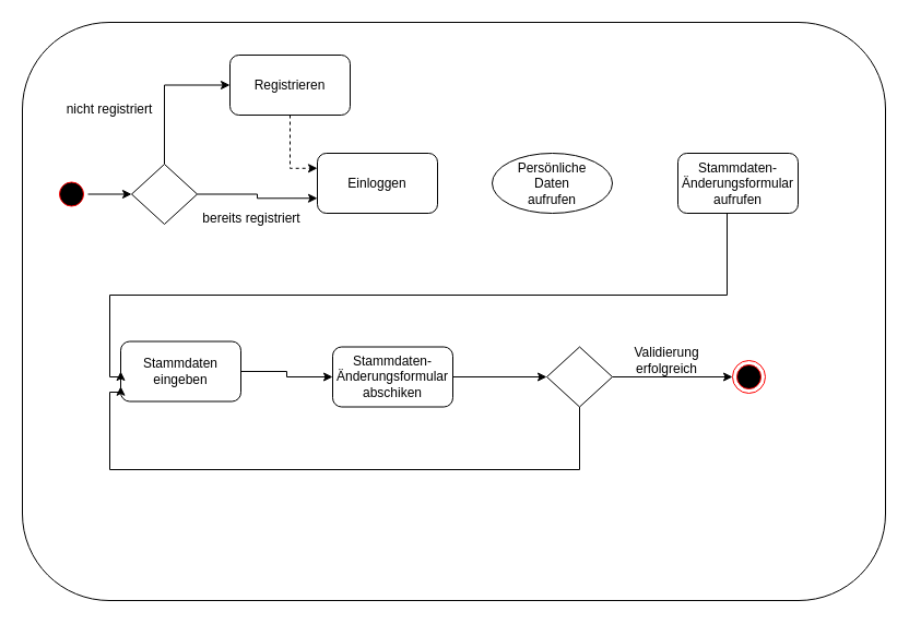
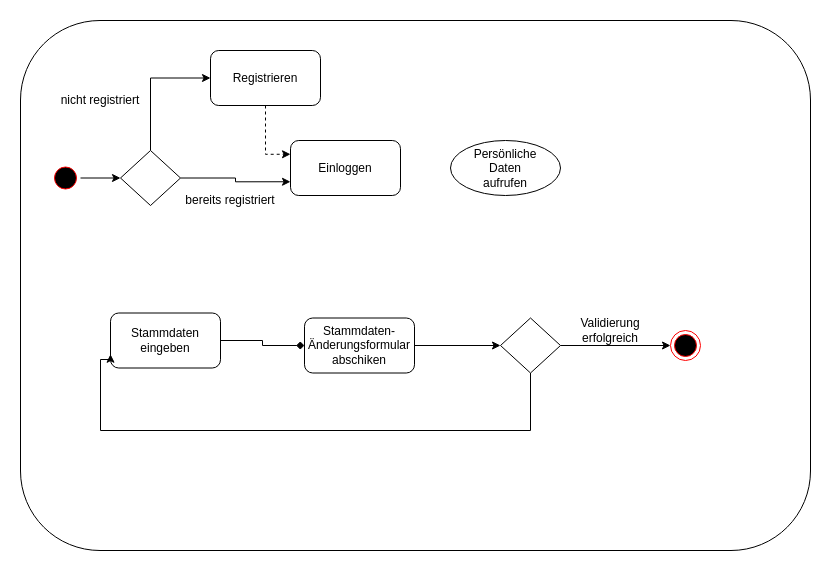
  <mxCell id="0" />
  <mxCell id="1" parent="0" />
  <mxCell id="2" value="" style="rounded=1;whiteSpace=wrap;html=1;" parent="1" vertex="1"><mxGeometry x="350" y="290" width="120" height="60" as="geometry" /></mxCell>
  <mxCell id="3" value="" style="rounded=1;whiteSpace=wrap;html=1;" parent="1" vertex="1"><mxGeometry x="20" y="20" width="790" height="530" as="geometry" /></mxCell>
  <mxCell id="4" style="edgeStyle=orthogonalEdgeStyle;rounded=0;orthogonalLoop=1;jettySize=auto;html=1;" edge="1" parent="1" source="5" target="14"><mxGeometry relative="1" as="geometry" /></mxCell>
  <mxCell id="5" value="" style="ellipse;html=1;shape=startState;fillColor=#000000;strokeColor=#ff0000;" parent="1" vertex="1"><mxGeometry x="50" y="162.5" width="30" height="30" as="geometry" /></mxCell>
- <mxCell id="6" style="edgeStyle=orthogonalEdgeStyle;rounded=0;orthogonalLoop=1;jettySize=auto;html=1;entryX=0;entryY=0.5;entryDx=0;entryDy=0;" edge="1" parent="1" source="7" target="23"><mxGeometry relative="1" as="geometry" /></mxCell>
+ <mxCell id="6" style="edgeStyle=orthogonalEdgeStyle;rounded=0;orthogonalLoop=1;jettySize=auto;html=1;entryX=0;entryY=0.5;entryDx=0;entryDy=0;endArrow=diamond;" edge="1" parent="1" source="7" target="23"><mxGeometry relative="1" as="geometry" /></mxCell>
  <mxCell id="7" value="&lt;div&gt;Stammdaten&lt;br&gt;&lt;/div&gt;&lt;div&gt;eingeben&lt;br&gt;&lt;/div&gt;" style="rounded=1;whiteSpace=wrap;html=1;" parent="1" vertex="1"><mxGeometry x="110" y="312.5" width="110" height="55" as="geometry" /></mxCell>
  <mxCell id="8" value="" style="ellipse;html=1;shape=endState;fillColor=#000000;strokeColor=#ff0000;" parent="1" vertex="1"><mxGeometry x="670" y="330" width="30" height="30" as="geometry" /></mxCell>
  <mxCell id="9" value="Validierung erfolgreich" style="text;html=1;strokeColor=none;fillColor=none;align=center;verticalAlign=middle;whiteSpace=wrap;rounded=0;" parent="1" vertex="1"><mxGeometry x="550" y="310" width="120" height="40" as="geometry" /></mxCell>
- <mxCell id="10" style="edgeStyle=orthogonalEdgeStyle;rounded=0;orthogonalLoop=1;jettySize=auto;html=1;entryX=0;entryY=0.5;entryDx=0;entryDy=0;" edge="1" parent="1" source="11" target="7"><mxGeometry relative="1" as="geometry"><Array as="points"><mxPoint x="665" y="270" /><mxPoint x="100" y="270" /><mxPoint x="100" y="345" /></Array></mxGeometry></mxCell>
- <mxCell id="11" value="&lt;div&gt;Stammdaten-&lt;/div&gt;&lt;div&gt;Änderungsformular&lt;/div&gt;&lt;div&gt;aufrufen&lt;br&gt;&lt;/div&gt;" style="rounded=1;whiteSpace=wrap;html=1;" vertex="1" parent="1"><mxGeometry x="620" y="140" width="110" height="55" as="geometry" /></mxCell>
  <mxCell id="12" style="edgeStyle=orthogonalEdgeStyle;rounded=0;orthogonalLoop=1;jettySize=auto;html=1;entryX=0;entryY=0.5;entryDx=0;entryDy=0;" edge="1" parent="1" source="14" target="16"><mxGeometry relative="1" as="geometry"><Array as="points"><mxPoint x="150" y="78" /></Array></mxGeometry></mxCell>
  <mxCell id="13" style="edgeStyle=orthogonalEdgeStyle;rounded=0;orthogonalLoop=1;jettySize=auto;html=1;entryX=0;entryY=0.75;entryDx=0;entryDy=0;" edge="1" parent="1" source="14" target="17"><mxGeometry relative="1" as="geometry"><Array as="points"><mxPoint x="235" y="178" /><mxPoint x="235" y="181" /></Array></mxGeometry></mxCell>
  <mxCell id="14" value="" style="rhombus;whiteSpace=wrap;html=1;" vertex="1" parent="1"><mxGeometry x="120" y="150" width="60" height="55" as="geometry" /></mxCell>
  <mxCell id="15" style="edgeStyle=orthogonalEdgeStyle;rounded=0;orthogonalLoop=1;jettySize=auto;html=1;entryX=0;entryY=0.25;entryDx=0;entryDy=0;dashed=1;" edge="1" parent="1" source="16" target="17"><mxGeometry relative="1" as="geometry" /></mxCell>
  <mxCell id="16" value="Registrieren" style="rounded=1;whiteSpace=wrap;html=1;" vertex="1" parent="1"><mxGeometry x="210" y="50" width="110" height="55" as="geometry" /></mxCell>
  <mxCell id="17" value="Einloggen" style="rounded=1;whiteSpace=wrap;html=1;" vertex="1" parent="1"><mxGeometry x="290" y="140" width="110" height="55" as="geometry" /></mxCell>
  <mxCell id="18" value="&lt;div&gt;Persönliche&lt;/div&gt;&lt;div&gt;Daten&lt;/div&gt;&lt;div&gt;aufrufen&lt;br&gt;&lt;/div&gt;" style="ellipse;whiteSpace=wrap;html=1;" vertex="1" parent="1"><mxGeometry x="450" y="140" width="110" height="55" as="geometry" /></mxCell>
  <mxCell id="19" style="edgeStyle=orthogonalEdgeStyle;rounded=0;orthogonalLoop=1;jettySize=auto;html=1;" edge="1" parent="1" source="21" target="8"><mxGeometry relative="1" as="geometry" /></mxCell>
  <mxCell id="20" style="edgeStyle=orthogonalEdgeStyle;rounded=0;orthogonalLoop=1;jettySize=auto;html=1;entryX=0;entryY=0.75;entryDx=0;entryDy=0;" edge="1" parent="1" source="21" target="7"><mxGeometry relative="1" as="geometry"><Array as="points"><mxPoint x="530" y="430" /><mxPoint x="100" y="430" /><mxPoint x="100" y="359" /></Array></mxGeometry></mxCell>
  <mxCell id="21" value="" style="rhombus;whiteSpace=wrap;html=1;" vertex="1" parent="1"><mxGeometry x="500" y="317.5" width="60" height="55" as="geometry" /></mxCell>
  <mxCell id="22" style="edgeStyle=orthogonalEdgeStyle;rounded=0;orthogonalLoop=1;jettySize=auto;html=1;" edge="1" parent="1" source="23" target="21"><mxGeometry relative="1" as="geometry" /></mxCell>
  <mxCell id="23" value="&lt;div&gt;Stammdaten-&lt;/div&gt;&lt;div&gt;Änderungsformular&lt;/div&gt;&lt;div&gt;abschiken&lt;br&gt;&lt;/div&gt;" style="rounded=1;whiteSpace=wrap;html=1;" vertex="1" parent="1"><mxGeometry x="304" y="317.5" width="110" height="55" as="geometry" /></mxCell>
  <mxCell id="24" value="bereits registriert" style="text;html=1;strokeColor=none;fillColor=none;align=center;verticalAlign=middle;whiteSpace=wrap;rounded=0;" vertex="1" parent="1"><mxGeometry x="170" y="180" width="120" height="40" as="geometry" /></mxCell>
  <mxCell id="25" value="nicht registriert" style="text;html=1;strokeColor=none;fillColor=none;align=center;verticalAlign=middle;whiteSpace=wrap;rounded=0;" vertex="1" parent="1"><mxGeometry x="40" y="80" width="120" height="40" as="geometry" /></mxCell>
